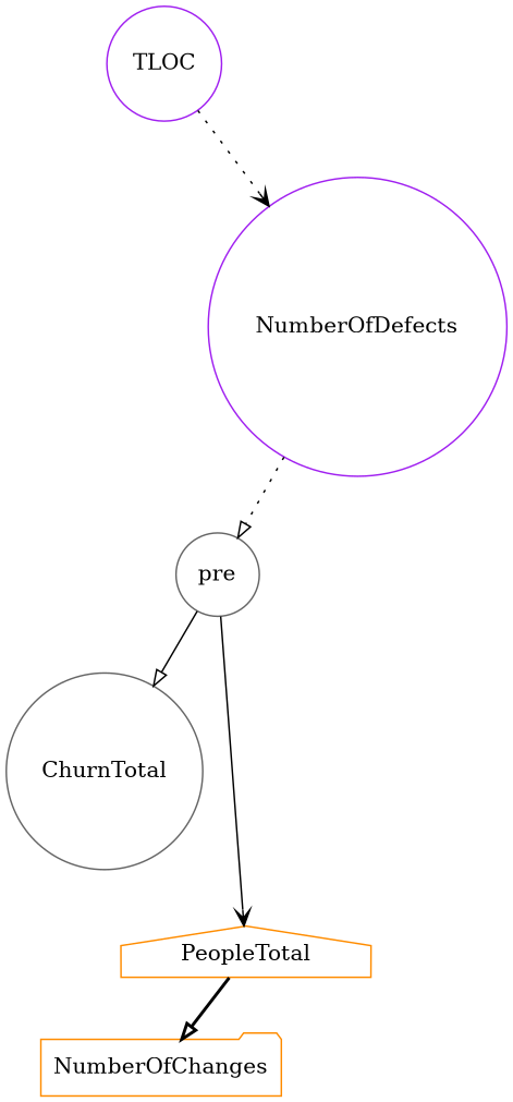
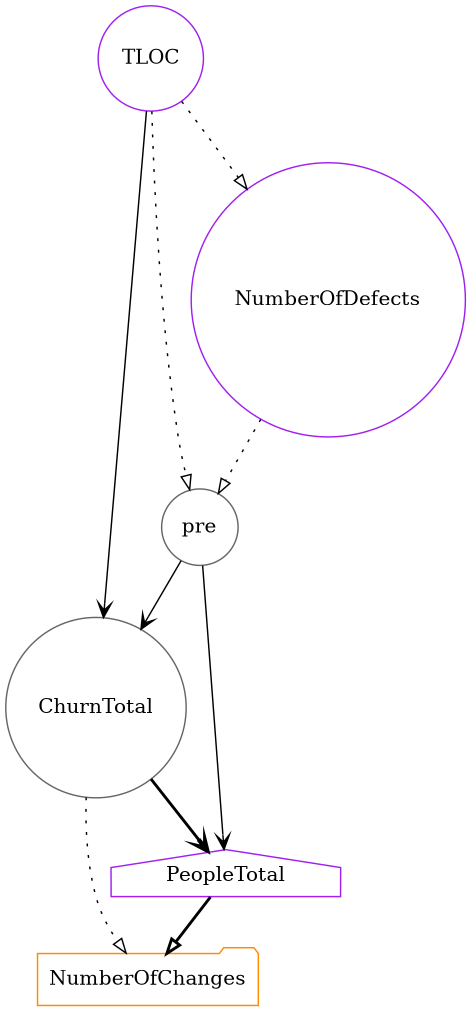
  digraph {
    node [color=darkorange shape=circle]
    edge [arrowhead=onormal style=dotted]
-   PeopleTotal [shape=house]
+   PeopleTotal [color=purple shape=house]
    NumberOfChanges [shape=folder]
    ChurnTotal [color=gray40]
    TLOC [color=purple]
    pre [color=gray40]
    NumberOfDefects [color=purple]
    PeopleTotal -> NumberOfChanges [style=bold]
-   TLOC -> NumberOfDefects [arrowhead=vee]
+   ChurnTotal -> PeopleTotal [arrowhead=vee style=bold]
+   ChurnTotal -> NumberOfChanges
+   TLOC -> ChurnTotal [arrowhead=vee style=solid]
+   TLOC -> pre
+   TLOC -> NumberOfDefects
    pre -> PeopleTotal [arrowhead=vee style=solid]
-   pre -> ChurnTotal [style=solid]
+   pre -> ChurnTotal [arrowhead=vee style=solid]
    NumberOfDefects -> pre
  }
